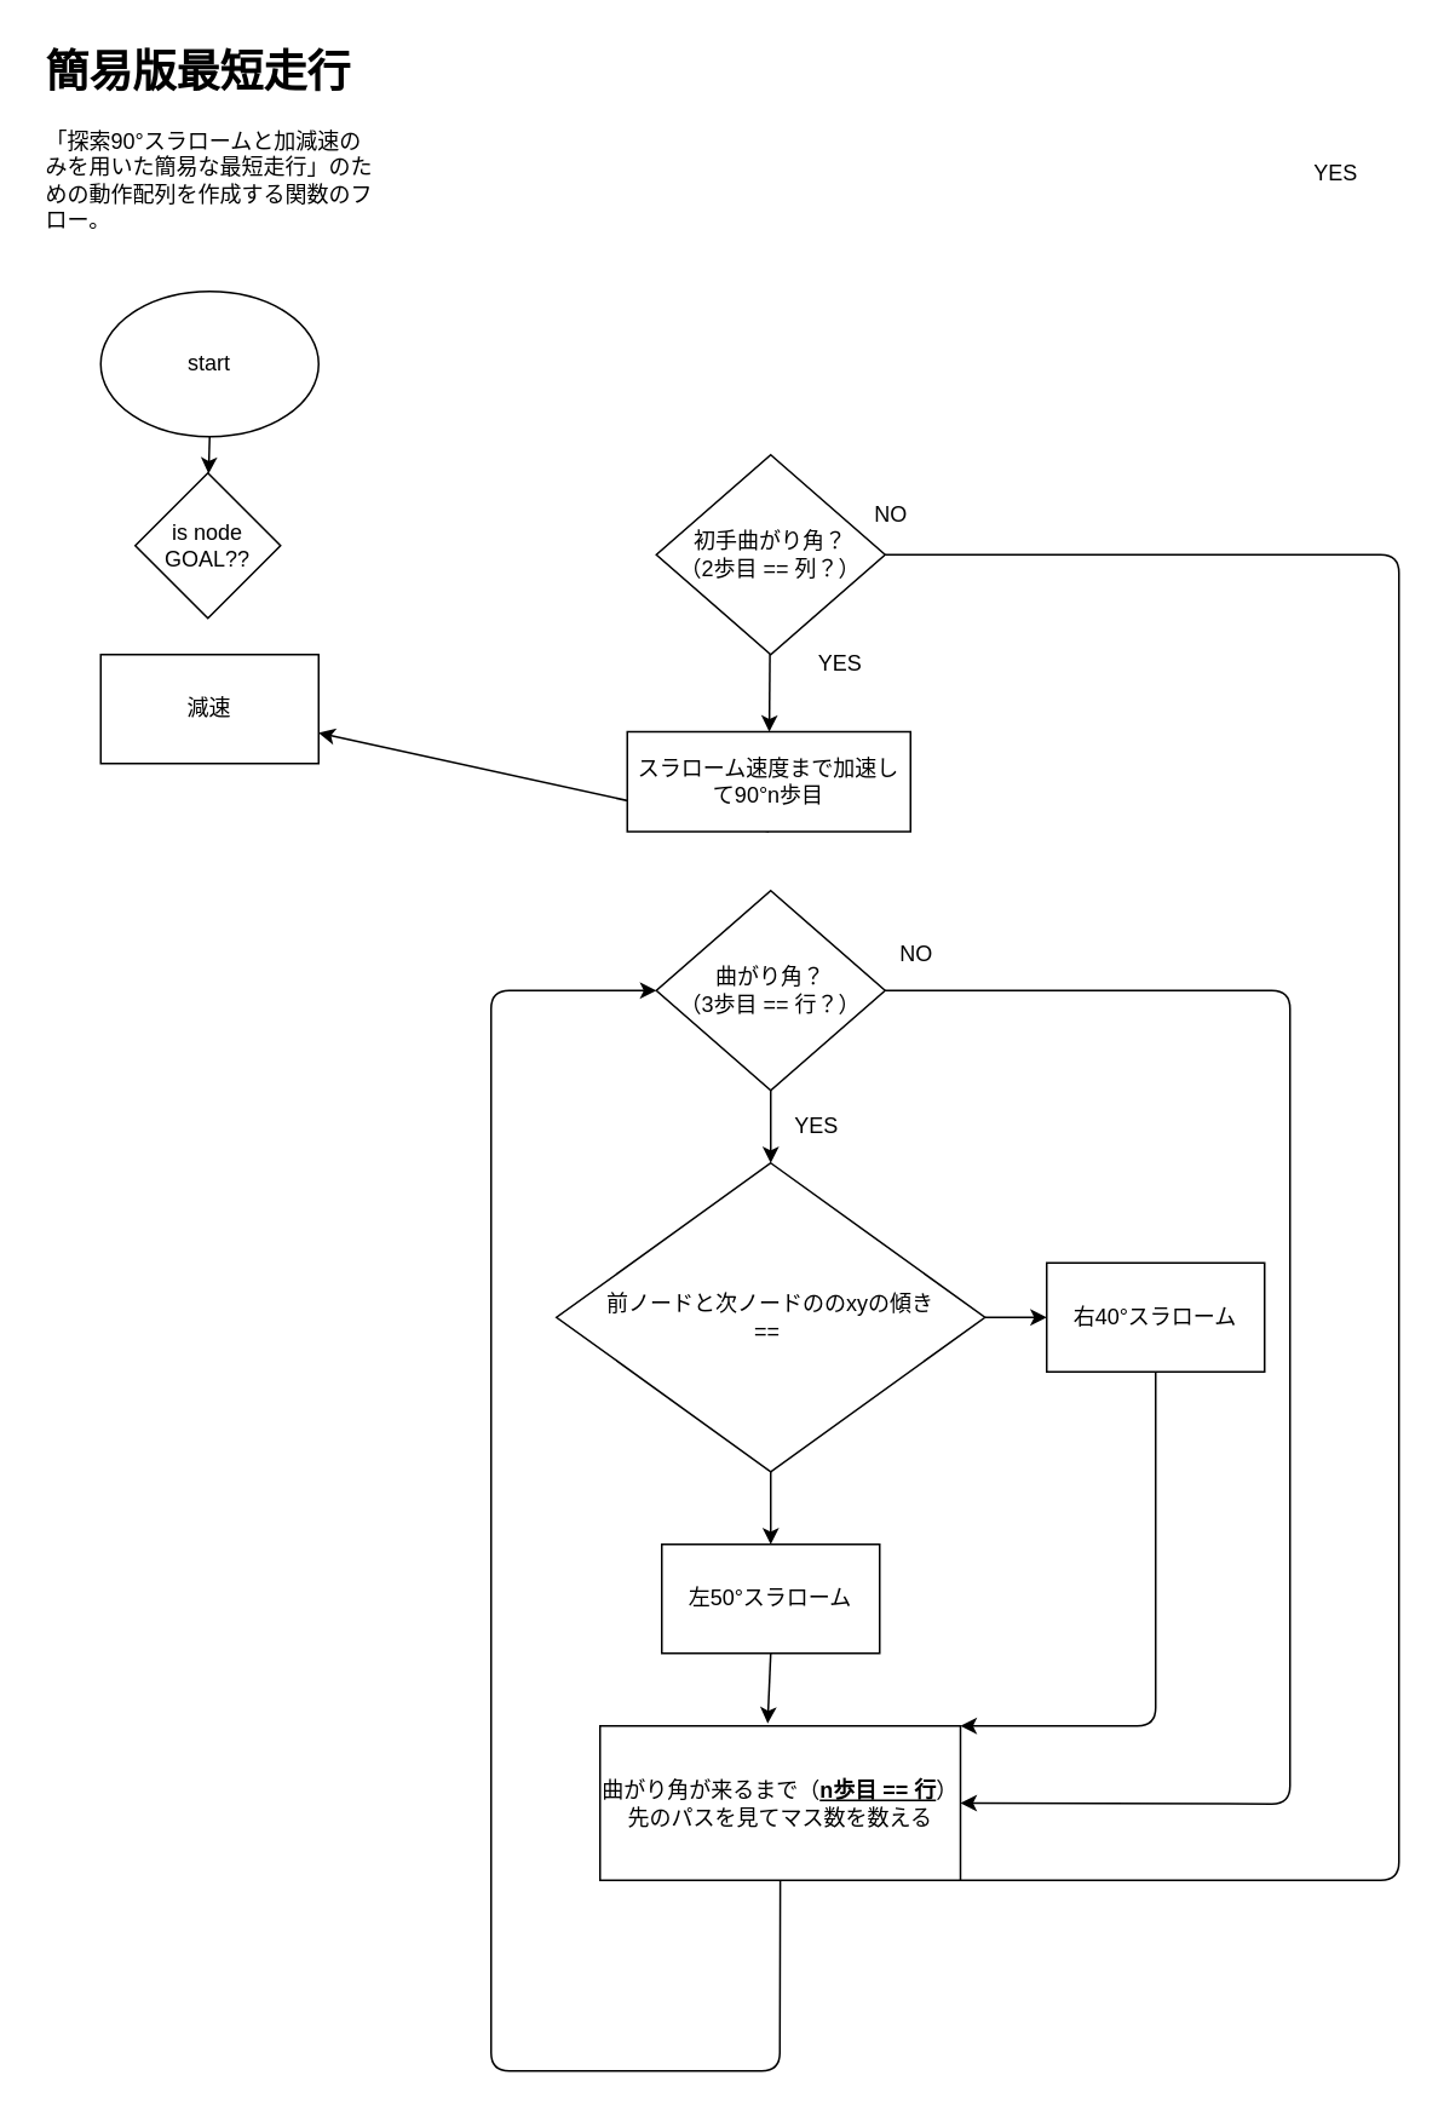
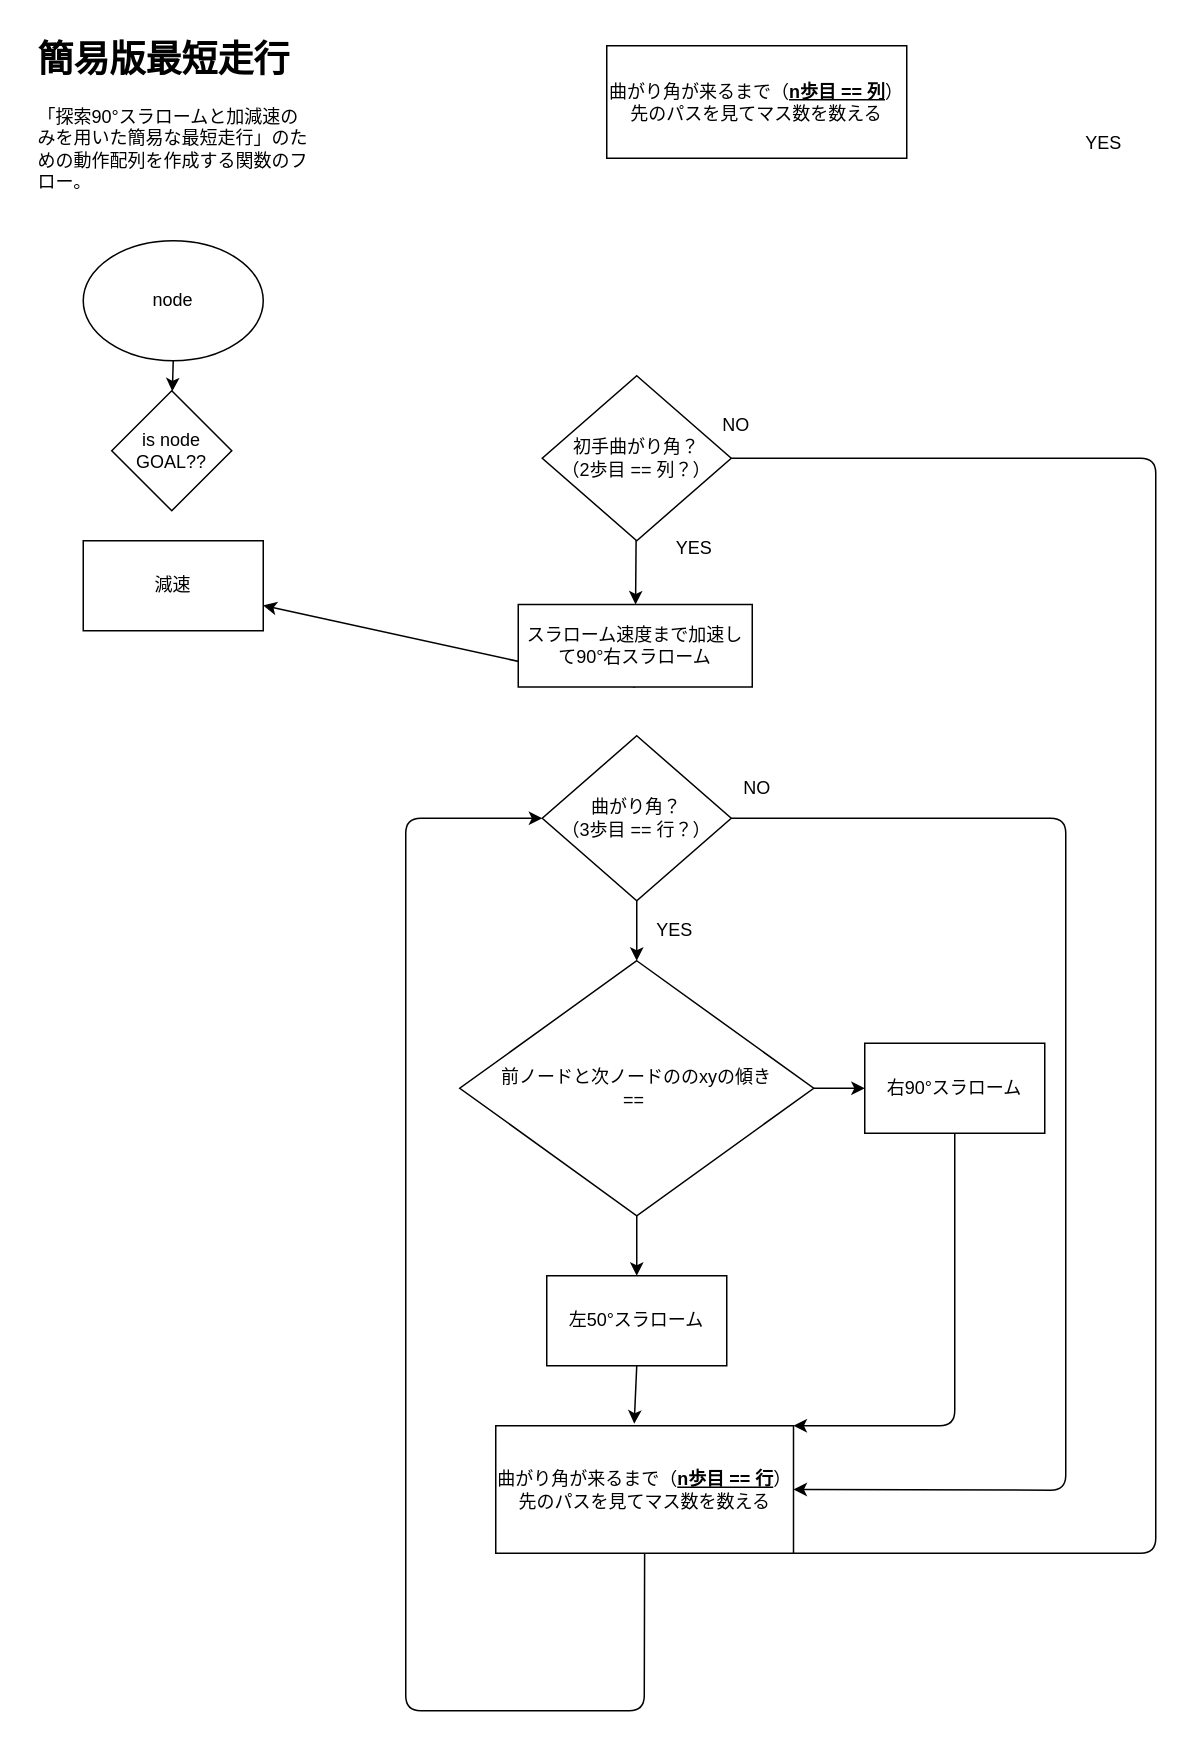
  <mxCell id="0" />
  <mxCell id="1" parent="0" />
  <mxCell id="2" value="" style="edgeStyle=none;html=1;" parent="1" source="3" target="28" edge="1"><mxGeometry relative="1" as="geometry" /></mxCell>
- <mxCell id="3" value="start" style="ellipse;whiteSpace=wrap;html=1;" parent="1" vertex="1"><mxGeometry x="55" y="160" width="120" height="80" as="geometry" /></mxCell>
+ <mxCell id="3" value="node" style="ellipse;whiteSpace=wrap;html=1;" parent="1" vertex="1"><mxGeometry x="55" y="160" width="120" height="80" as="geometry" /></mxCell>
  <mxCell id="4" value="" style="edgeStyle=none;html=1;" parent="1" source="6" target="8" edge="1"><mxGeometry relative="1" as="geometry" /></mxCell>
  <mxCell id="5" style="edgeStyle=none;html=1;exitX=1;exitY=0.5;exitDx=0;exitDy=0;entryX=1;entryY=1;entryDx=0;entryDy=0;endArrow=none;" parent="1" source="6" target="13" edge="1"><mxGeometry relative="1" as="geometry"><mxPoint x="800" y="530" as="targetPoint" /><Array as="points"><mxPoint x="770" y="305" /><mxPoint x="770" y="1035" /></Array></mxGeometry></mxCell>
  <mxCell id="6" value="初手曲がり角？&lt;br&gt;（2歩目 == 列？）" style="rhombus;whiteSpace=wrap;html=1;" parent="1" vertex="1"><mxGeometry x="361" y="250" width="126" height="110" as="geometry" /></mxCell>
  <mxCell id="7" style="edgeStyle=none;html=1;exitX=0.5;exitY=1;exitDx=0;exitDy=0;" parent="1" source="8" target="29" edge="1"><mxGeometry relative="1" as="geometry" /></mxCell>
- <mxCell id="8" value="スラローム速度まで加速して90°n歩目" style="whiteSpace=wrap;html=1;" parent="1" vertex="1"><mxGeometry x="345" y="402.5" width="156" height="55" as="geometry" /></mxCell>
+ <mxCell id="8" value="スラローム速度まで加速して90°右スラローム" style="whiteSpace=wrap;html=1;" parent="1" vertex="1"><mxGeometry x="345" y="402.5" width="156" height="55" as="geometry" /></mxCell>
  <mxCell id="9" style="edgeStyle=none;html=1;exitX=0.5;exitY=1;exitDx=0;exitDy=0;entryX=0.5;entryY=0;entryDx=0;entryDy=0;" parent="1" source="11" target="16" edge="1"><mxGeometry relative="1" as="geometry" /></mxCell>
  <mxCell id="10" style="edgeStyle=none;html=1;exitX=1;exitY=0.5;exitDx=0;exitDy=0;entryX=1;entryY=0.5;entryDx=0;entryDy=0;" parent="1" source="11" target="13" edge="1"><mxGeometry relative="1" as="geometry"><Array as="points"><mxPoint x="710" y="545" /><mxPoint x="710" y="993" /></Array></mxGeometry></mxCell>
  <mxCell id="11" value="曲がり角？&lt;br&gt;（3歩目 == 行？）" style="rhombus;whiteSpace=wrap;html=1;" parent="1" vertex="1"><mxGeometry x="361" y="490" width="126" height="110" as="geometry" /></mxCell>
  <mxCell id="12" style="edgeStyle=none;html=1;exitX=0.5;exitY=1;exitDx=0;exitDy=0;entryX=0;entryY=0.5;entryDx=0;entryDy=0;" parent="1" source="13" target="11" edge="1"><mxGeometry relative="1" as="geometry"><Array as="points"><mxPoint x="429" y="1140" /><mxPoint x="270" y="1140" /><mxPoint x="270" y="545" /></Array></mxGeometry></mxCell>
  <mxCell id="13" value="曲がり角が来るまで（&lt;u&gt;&lt;b&gt;n歩目 == 行&lt;/b&gt;&lt;/u&gt;）&lt;br&gt;先のパスを見てマス数を数える" style="whiteSpace=wrap;html=1;" parent="1" vertex="1"><mxGeometry x="330" y="950" width="198.5" height="85" as="geometry" /></mxCell>
  <mxCell id="14" style="edgeStyle=none;html=1;exitX=0.5;exitY=1;exitDx=0;exitDy=0;entryX=0.5;entryY=0;entryDx=0;entryDy=0;" parent="1" source="16" target="26" edge="1"><mxGeometry relative="1" as="geometry" /></mxCell>
  <mxCell id="15" style="edgeStyle=none;html=1;exitX=1;exitY=0.5;exitDx=0;exitDy=0;" parent="1" source="16" target="24" edge="1"><mxGeometry relative="1" as="geometry" /></mxCell>
  <mxCell id="16" value="前ノードと次ノードののxyの傾き&lt;br&gt;==&amp;nbsp;" style="rhombus;whiteSpace=wrap;html=1;" parent="1" vertex="1"><mxGeometry x="306" y="640" width="236" height="170" as="geometry" /></mxCell>
  <mxCell id="17" value="YES" style="text;html=1;resizable=0;autosize=1;align=center;verticalAlign=middle;points=[];fillColor=none;strokeColor=none;rounded=0;" parent="1" vertex="1"><mxGeometry x="437" y="350" width="50" height="30" as="geometry" /></mxCell>
  <mxCell id="18" value="YES" style="text;html=1;resizable=0;autosize=1;align=center;verticalAlign=middle;points=[];fillColor=none;strokeColor=none;rounded=0;" parent="1" vertex="1"><mxGeometry x="424" y="605" width="50" height="30" as="geometry" /></mxCell>
  <mxCell id="19" value="NO" style="text;html=1;resizable=0;autosize=1;align=center;verticalAlign=middle;points=[];fillColor=none;strokeColor=none;rounded=0;" parent="1" vertex="1"><mxGeometry x="470" y="267.5" width="40" height="30" as="geometry" /></mxCell>
+ <mxCell id="20" value="曲がり角が来るまで（&lt;u&gt;&lt;b&gt;n歩目 == 列&lt;/b&gt;&lt;/u&gt;）&lt;br&gt;先のパスを見てマス数を数える" style="whiteSpace=wrap;html=1;" parent="1" vertex="1"><mxGeometry x="404" y="30" width="200" height="75" as="geometry" /></mxCell>
  <mxCell id="21" value="NO" style="text;html=1;resizable=0;autosize=1;align=center;verticalAlign=middle;points=[];fillColor=none;strokeColor=none;rounded=0;" parent="1" vertex="1"><mxGeometry x="484" y="510" width="40" height="30" as="geometry" /></mxCell>
  <mxCell id="22" value="YES" style="text;html=1;resizable=0;autosize=1;align=center;verticalAlign=middle;points=[];fillColor=none;strokeColor=none;rounded=0;" parent="1" vertex="1"><mxGeometry x="710" y="80" width="50" height="30" as="geometry" /></mxCell>
  <mxCell id="23" style="edgeStyle=none;html=1;exitX=0.5;exitY=1;exitDx=0;exitDy=0;entryX=1;entryY=0;entryDx=0;entryDy=0;" parent="1" source="24" target="13" edge="1"><mxGeometry relative="1" as="geometry"><mxPoint x="530" y="950" as="targetPoint" /><Array as="points"><mxPoint x="636" y="950" /></Array></mxGeometry></mxCell>
- <mxCell id="24" value="右40°スラローム" style="rounded=0;whiteSpace=wrap;html=1;" parent="1" vertex="1"><mxGeometry x="576" y="695" width="120" height="60" as="geometry" /></mxCell>
+ <mxCell id="24" value="右90°スラローム" style="rounded=0;whiteSpace=wrap;html=1;" parent="1" vertex="1"><mxGeometry x="576" y="695" width="120" height="60" as="geometry" /></mxCell>
  <mxCell id="25" style="edgeStyle=none;html=1;exitX=0.5;exitY=1;exitDx=0;exitDy=0;entryX=0.465;entryY=-0.016;entryDx=0;entryDy=0;entryPerimeter=0;" parent="1" source="26" target="13" edge="1"><mxGeometry relative="1" as="geometry" /></mxCell>
  <mxCell id="26" value="左50°スラローム" style="rounded=0;whiteSpace=wrap;html=1;" parent="1" vertex="1"><mxGeometry x="364" y="850" width="120" height="60" as="geometry" /></mxCell>
  <mxCell id="27" value="&lt;h1&gt;簡易版最短走行&lt;/h1&gt;&lt;p&gt;「探索90°スラロームと加減速のみを用いた簡易な最短走行」のための動作配列を作成する関数のフロー。&lt;/p&gt;" style="text;html=1;strokeColor=none;fillColor=none;spacing=5;spacingTop=-20;whiteSpace=wrap;overflow=hidden;rounded=0;" parent="1" vertex="1"><mxGeometry x="20" y="20" width="190" height="120" as="geometry" /></mxCell>
  <mxCell id="28" value="is node GOAL??" style="rhombus;whiteSpace=wrap;html=1;" parent="1" vertex="1"><mxGeometry x="74" y="260" width="80" height="80" as="geometry" /></mxCell>
  <mxCell id="29" value="減速" style="rounded=0;whiteSpace=wrap;html=1;" parent="1" vertex="1"><mxGeometry x="55" y="360" width="120" height="60" as="geometry" /></mxCell>
